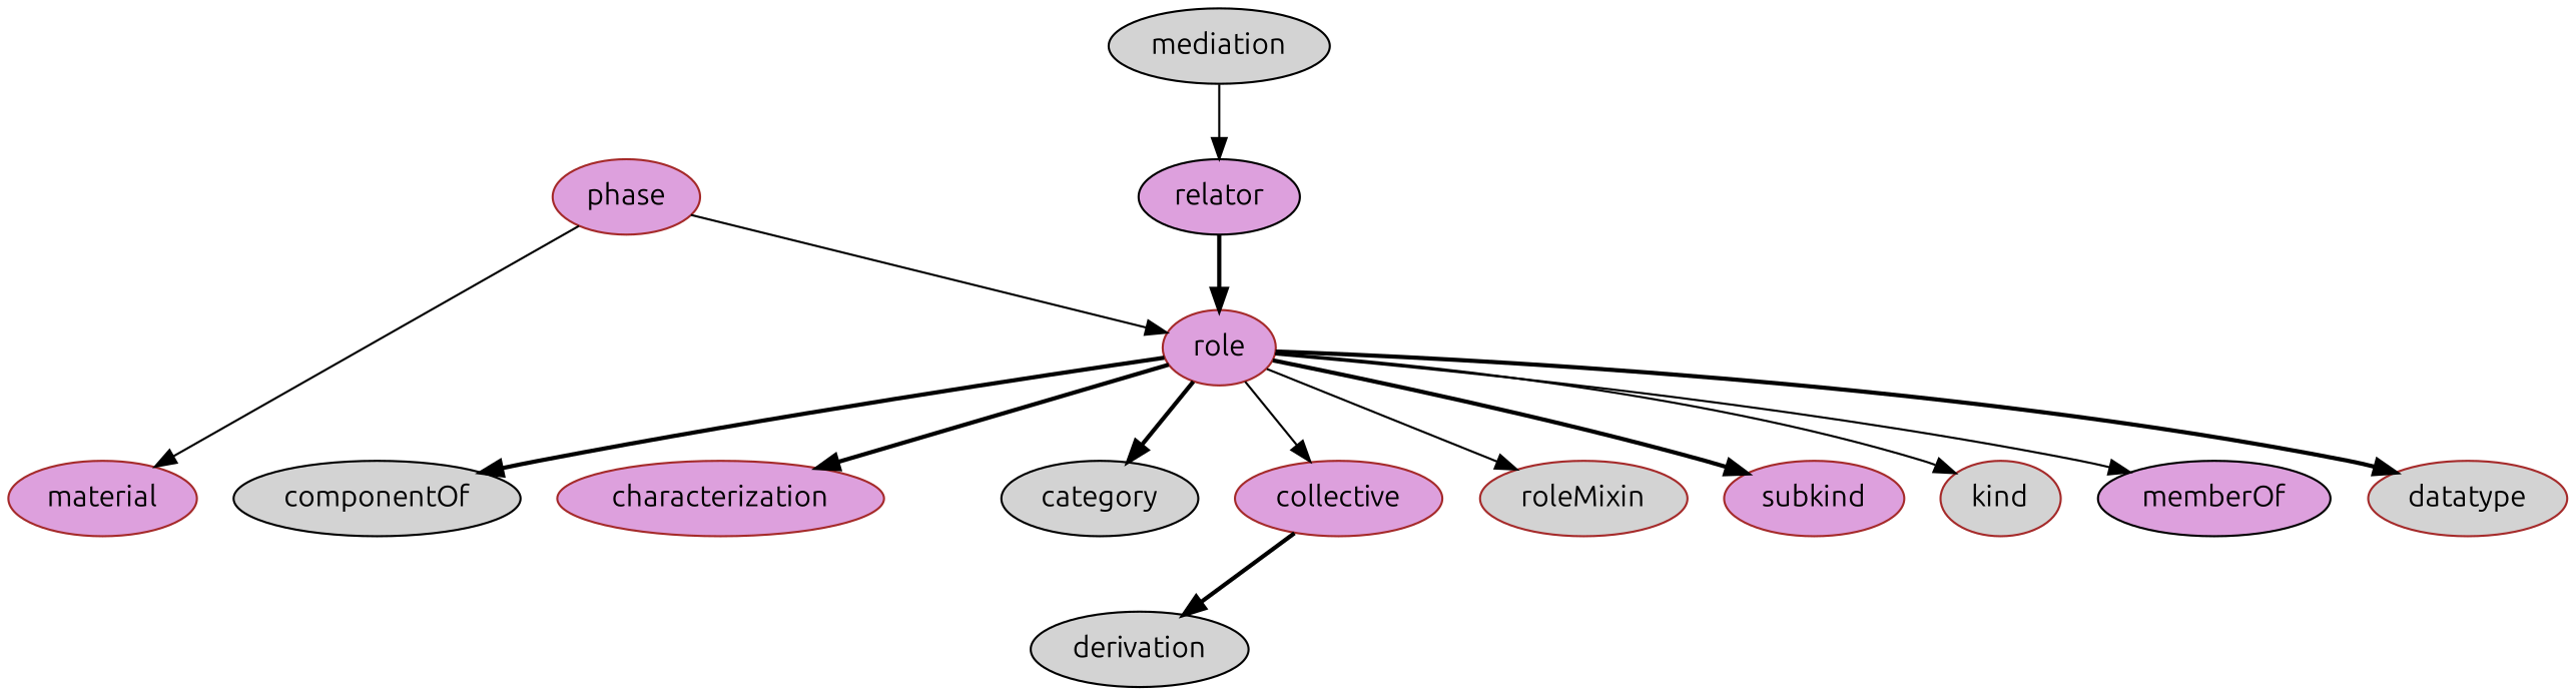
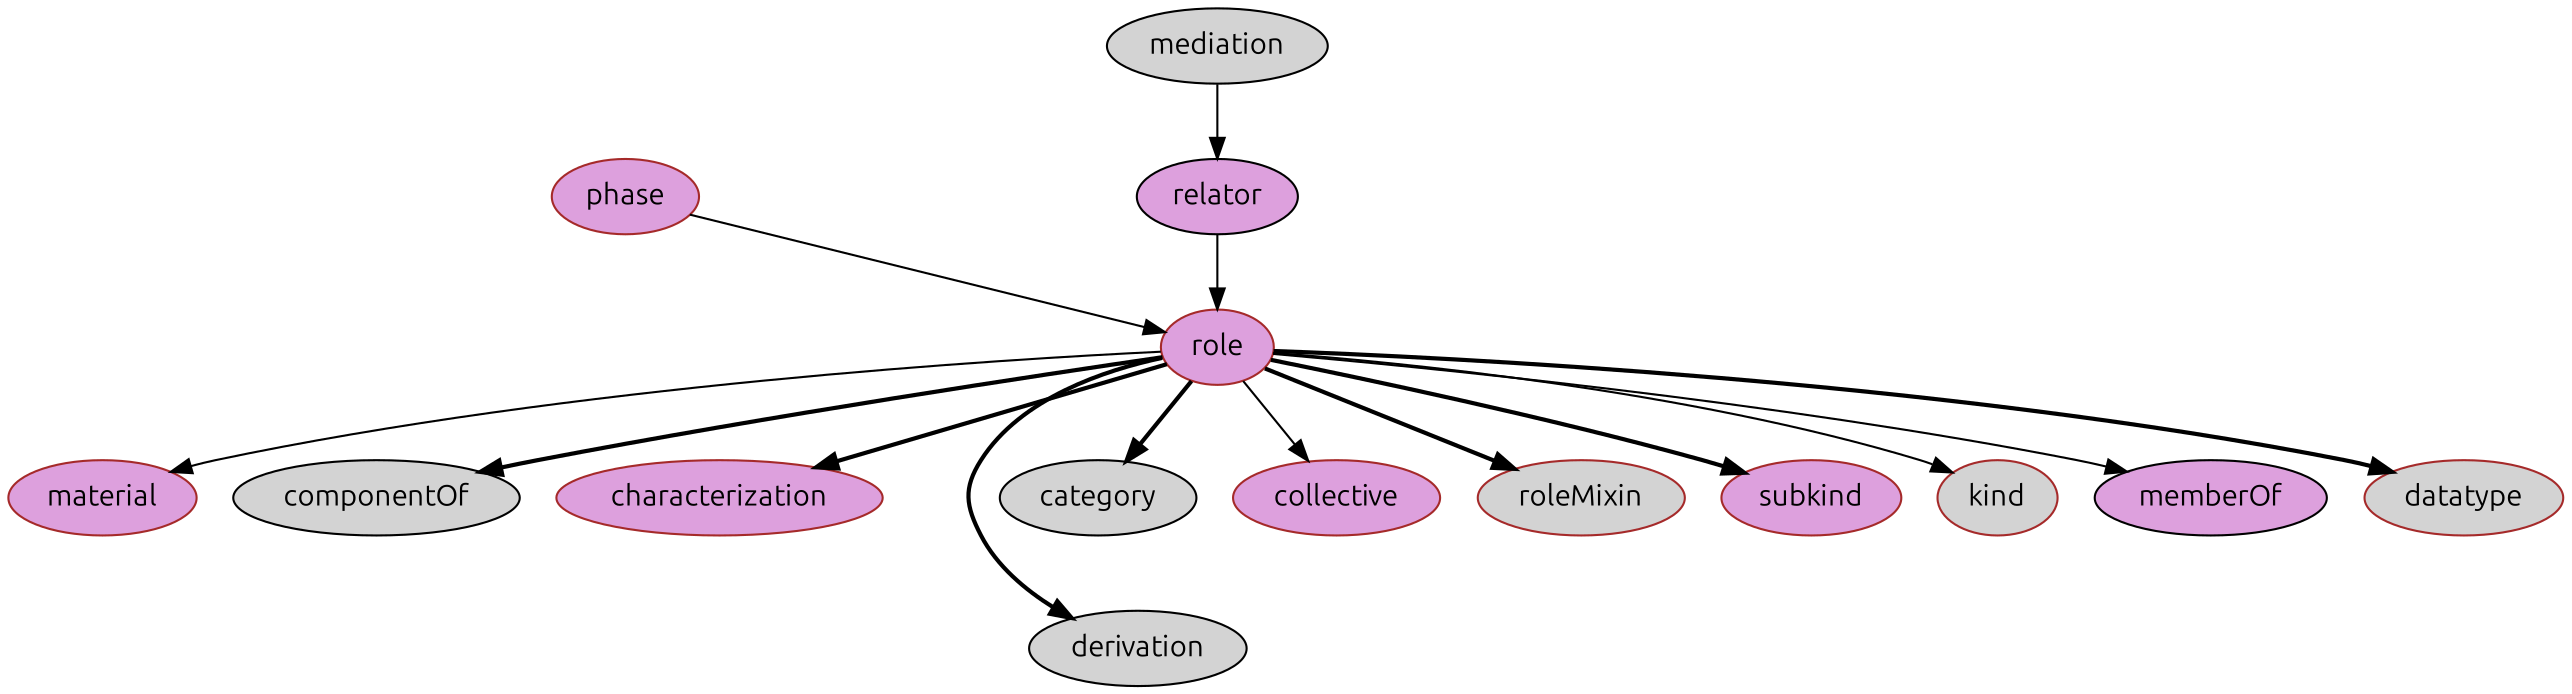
  strict digraph {
    fontname=Ubuntu
    node [color=brown fillcolor=plum fontname=Ubuntu style=filled]
    edge [fontname=Ubuntu style=solid]
    mediation [color=black fillcolor=lightgrey]
    relator [color=black]
    role
    componentOf [color=black fillcolor=lightgrey]
    characterization
    material
    derivation [color=black fillcolor=lightgrey]
    category [color=black fillcolor=lightgrey]
    collective
    roleMixin [fillcolor=lightgrey]
    subkind
    kind [fillcolor=lightgrey]
    memberOf [color=black]
    datatype [fillcolor=lightgrey]
    phase
    mediation -> relator
-   relator -> role [style=bold]
+   relator -> role
    role -> componentOf [style=bold]
    role -> characterization [style=bold]
-   phase -> material
-   collective -> derivation [style=bold]
+   role -> material
+   role -> derivation [style=bold]
    role -> category [style=bold]
    role -> collective
-   role -> roleMixin
+   role -> roleMixin [style=bold]
    role -> subkind [style=bold]
    role -> kind
    role -> memberOf
    role -> datatype [style=bold]
    phase -> role
  }
